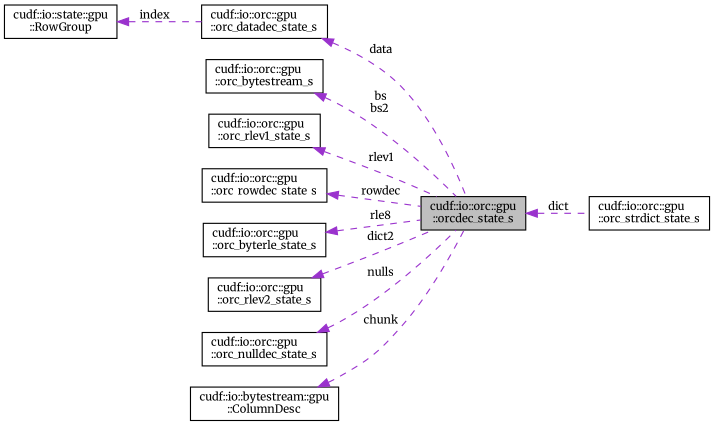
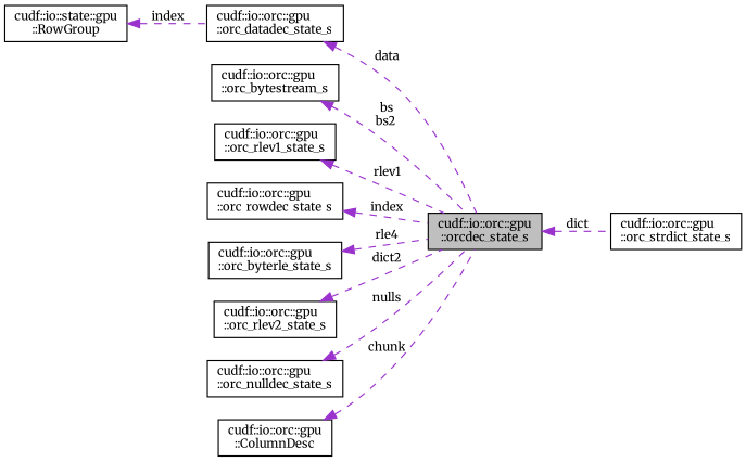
  digraph {
    fontname=Merriweather
    rankdir=LR
    node [color=black fillcolor=white fontname=Merriweather fontsize=10 shape=record style=filled]
    edge [color=darkorchid3 dir=back fontname=Merriweather fontsize=10 labelfontname=Helvetica labelfontsize=10 style=dashed]
    n1 [fillcolor=grey75 fontcolor=black height=0.2 label="cudf::io::orc::gpu\l::orcdec_state_s" width=0.4]
    n2 [height=0.2 label="cudf::io::orc::gpu\l::orc_strdict_state_s" width=0.4]
    n3 [height=0.2 label="cudf::io::orc::gpu\l::orc_datadec_state_s" width=0.4]
    n4 [height=0.2 label="cudf::io::state::gpu\l::RowGroup" width=0.4]
    n5 [height=0.2 label="cudf::io::orc::gpu\l::orc_bytestream_s" width=0.4]
    n6 [height=0.2 label="cudf::io::orc::gpu\l::orc_rlev1_state_s" width=0.4]
    n7 [height=0.2 label="cudf::io::orc::gpu\l::orc_rowdec_state_s" width=0.4]
    n8 [height=0.2 label="cudf::io::orc::gpu\l::orc_byterle_state_s" width=0.4]
    n9 [height=0.2 label="cudf::io::orc::gpu\l::orc_rlev2_state_s" width=0.4]
    n10 [height=0.2 label="cudf::io::orc::gpu\l::orc_nulldec_state_s" width=0.4]
-   n11 [height=0.2 label="cudf::io::bytestream::gpu\l::ColumnDesc" width=0.4]
+   n11 [height=0.2 label="cudf::io::orc::gpu\l::ColumnDesc" width=0.4]
    n1 -> n2 [label=" dict"]
    n3 -> n1 [label=" data"]
    n4 -> n3 [label=" index"]
    n5 -> n1 [label=" bs\nbs2"]
    n6 -> n1 [label=" rlev1"]
-   n7 -> n1 [label=" rowdec"]
-   n8 -> n1 [label=" rle8"]
+   n7 -> n1 [label=" index"]
+   n8 -> n1 [label=" rle4"]
    n9 -> n1 [label=" dict2"]
    n10 -> n1 [label=" nulls"]
    n11 -> n1 [label=" chunk"]
  }
